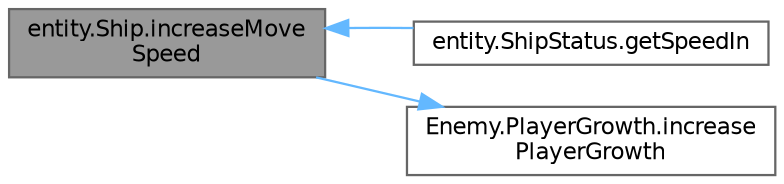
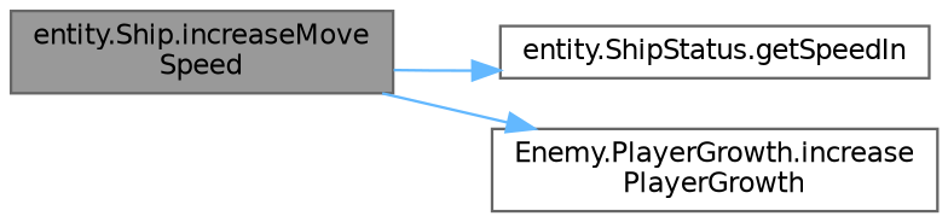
  digraph {
    rankdir=LR
    node [color=grey40 fillcolor=white fontname=Helvetica fontsize=10 shape=box style=filled]
    edge [color=steelblue1 fontname=Helvetica fontsize=10 labelfontname=Helvetica labelfontsize=10 style=solid]
    n1 [color=gray40 fillcolor=grey60 fontcolor=black height=0.2 label="entity.Ship.increaseMove\lSpeed" width=0.4]
    n2 [height=0.2 label="entity.ShipStatus.getSpeedIn" width=0.4]
    n3 [height=0.2 label="Enemy.PlayerGrowth.increase\lPlayerGrowth" width=0.4]
-   n2 -> n1
+   n1 -> n2
    n1 -> n3
  }
